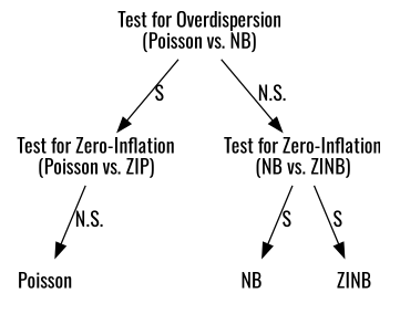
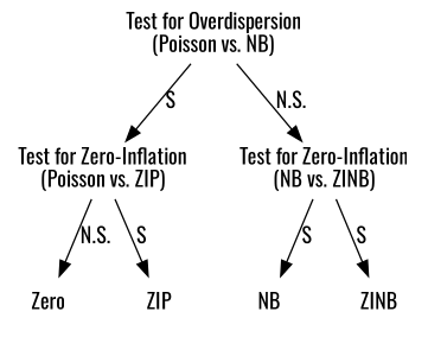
  digraph {
    fontname=Oswald
    node [color=black fillcolor=white fontname=Oswald shape=plaintext]
    edge [fontname=Oswald]
    n1 [label="Test for Overdispersion\n(Poisson vs. NB)"]
    n2 [label="Test for Zero-Inflation\n(Poisson vs. ZIP)"]
    n3 [label="Test for Zero-Inflation\n(NB vs. ZINB)"]
-   Poisson
+   Poisson [label=Zero]
+   ZIP
    NB
    ZINB
    n1 -> n2 [label=S]
    n1 -> n3 [label="N.S."]
    n2 -> Poisson [label="N.S."]
+   n2 -> ZIP [label=S]
    n3 -> NB [label=S]
    n3 -> ZINB [label=S]
  }
